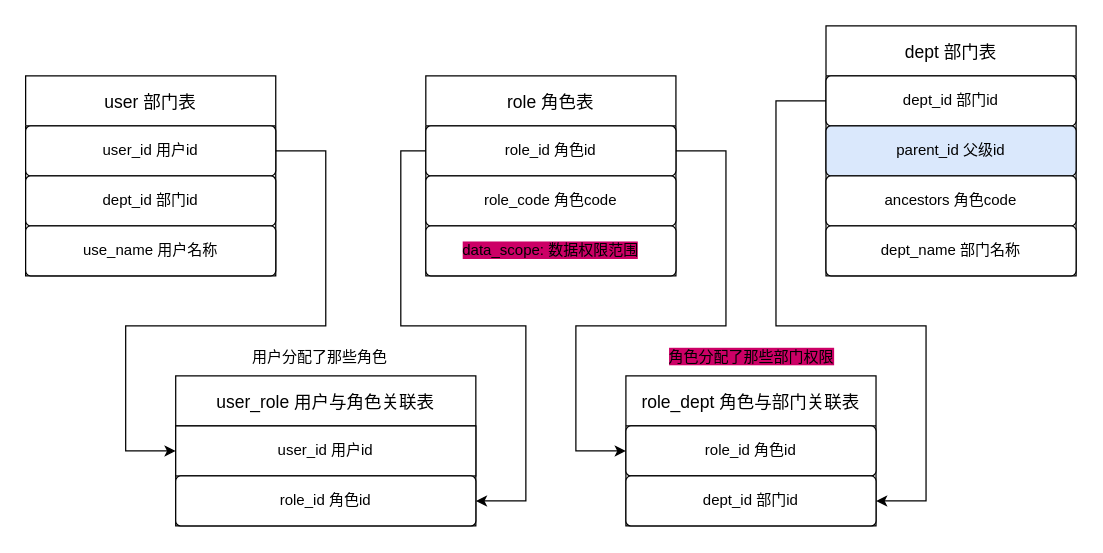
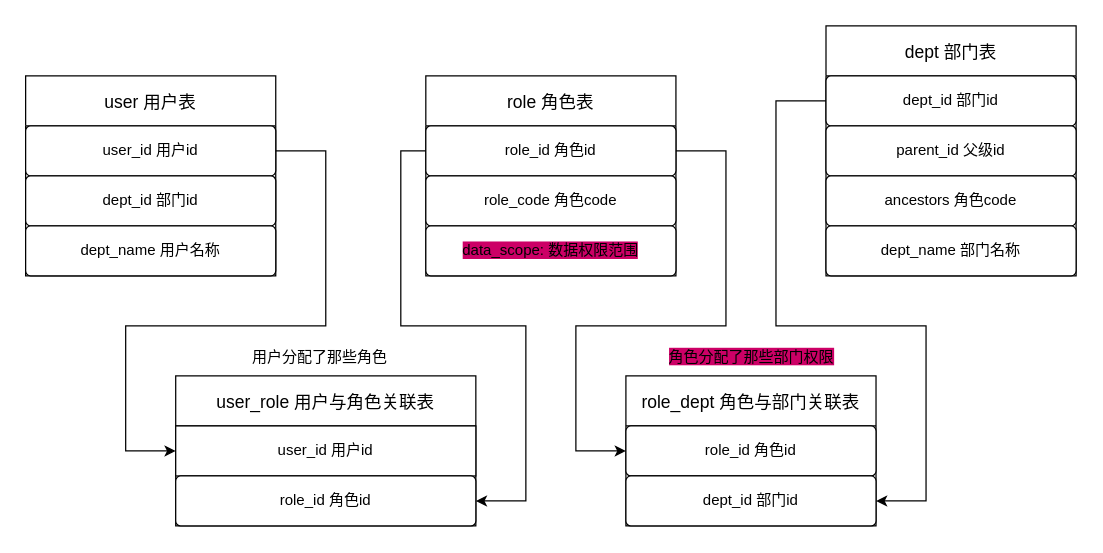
  <mxCell id="0" />
  <mxCell id="1" parent="0" />
- <mxCell id="2" value="user 部门表" style="swimlane;fontStyle=0;childLayout=stackLayout;horizontal=1;startSize=40;horizontalStack=0;resizeParent=1;resizeParentMax=0;resizeLast=0;collapsible=1;marginBottom=0;align=center;fontSize=14;" parent="1" vertex="1"><mxGeometry x="20" y="60" width="200" height="160" as="geometry" /></mxCell>
+ <mxCell id="2" value="user 用户表" style="swimlane;fontStyle=0;childLayout=stackLayout;horizontal=1;startSize=40;horizontalStack=0;resizeParent=1;resizeParentMax=0;resizeLast=0;collapsible=1;marginBottom=0;align=center;fontSize=14;" parent="1" vertex="1"><mxGeometry x="20" y="60" width="200" height="160" as="geometry" /></mxCell>
  <mxCell id="3" value="user_id 用户id" style="rounded=1;arcSize=10;whiteSpace=wrap;html=1;align=center;" parent="2" vertex="1"><mxGeometry y="40" width="200" height="40" as="geometry" /></mxCell>
  <mxCell id="4" value="dept_id 部门id" style="rounded=1;arcSize=10;whiteSpace=wrap;html=1;align=center;" parent="2" vertex="1"><mxGeometry y="80" width="200" height="40" as="geometry" /></mxCell>
- <mxCell id="5" value="use_name 用户名称" style="rounded=1;arcSize=10;whiteSpace=wrap;html=1;align=center;" parent="2" vertex="1"><mxGeometry y="120" width="200" height="40" as="geometry" /></mxCell>
+ <mxCell id="5" value="dept_name 用户名称" style="rounded=1;arcSize=10;whiteSpace=wrap;html=1;align=center;" parent="2" vertex="1"><mxGeometry y="120" width="200" height="40" as="geometry" /></mxCell>
  <mxCell id="6" value="role 角色表" style="swimlane;fontStyle=0;childLayout=stackLayout;horizontal=1;startSize=40;horizontalStack=0;resizeParent=1;resizeParentMax=0;resizeLast=0;collapsible=1;marginBottom=0;align=center;fontSize=14;" parent="1" vertex="1"><mxGeometry x="340" y="60" width="200" height="160" as="geometry" /></mxCell>
  <mxCell id="7" value="role_id 角色id" style="rounded=1;arcSize=10;whiteSpace=wrap;html=1;align=center;" parent="6" vertex="1"><mxGeometry y="40" width="200" height="40" as="geometry" /></mxCell>
  <mxCell id="8" value="role_code 角色code" style="rounded=1;arcSize=10;whiteSpace=wrap;html=1;align=center;" parent="6" vertex="1"><mxGeometry y="80" width="200" height="40" as="geometry" /></mxCell>
  <mxCell id="9" value="&lt;span style=&quot;background-color: rgb(204, 0, 102);&quot;&gt;data_scope: 数据权限范围&lt;/span&gt;" style="rounded=1;arcSize=10;whiteSpace=wrap;html=1;align=center;" parent="6" vertex="1"><mxGeometry y="120" width="200" height="40" as="geometry" /></mxCell>
  <mxCell id="10" value="dept 部门表" style="swimlane;fontStyle=0;childLayout=stackLayout;horizontal=1;startSize=40;horizontalStack=0;resizeParent=1;resizeParentMax=0;resizeLast=0;collapsible=1;marginBottom=0;align=center;fontSize=14;" parent="1" vertex="1"><mxGeometry x="660" y="20" width="200" height="200" as="geometry" /></mxCell>
  <mxCell id="11" value="dept_id 部门id" style="rounded=1;arcSize=10;whiteSpace=wrap;html=1;align=center;" parent="10" vertex="1"><mxGeometry y="40" width="200" height="40" as="geometry" /></mxCell>
- <mxCell id="12" value="parent_id 父级id" style="rounded=1;arcSize=10;whiteSpace=wrap;html=1;align=center;fillColor=#dae8fc;" parent="10" vertex="1"><mxGeometry y="80" width="200" height="40" as="geometry" /></mxCell>
+ <mxCell id="12" value="parent_id 父级id" style="rounded=1;arcSize=10;whiteSpace=wrap;html=1;align=center;" parent="10" vertex="1"><mxGeometry y="80" width="200" height="40" as="geometry" /></mxCell>
  <mxCell id="13" value="ancestors 角色code" style="rounded=1;arcSize=10;whiteSpace=wrap;html=1;align=center;" parent="10" vertex="1"><mxGeometry y="120" width="200" height="40" as="geometry" /></mxCell>
  <mxCell id="14" value="dept_name 部门名称" style="rounded=1;arcSize=10;whiteSpace=wrap;html=1;align=center;" parent="10" vertex="1"><mxGeometry y="160" width="200" height="40" as="geometry" /></mxCell>
  <mxCell id="15" value="user_role 用户与角色关联表" style="swimlane;fontStyle=0;childLayout=stackLayout;horizontal=1;startSize=40;horizontalStack=0;resizeParent=1;resizeParentMax=0;resizeLast=0;collapsible=1;marginBottom=0;align=center;fontSize=14;" parent="1" vertex="1"><mxGeometry x="140" y="300" width="240" height="120" as="geometry" /></mxCell>
  <mxCell id="16" value="user_id 用户id" style="rounded=1;arcSize=0;whiteSpace=wrap;html=1;align=center;" parent="15" vertex="1"><mxGeometry y="40" width="240" height="40" as="geometry" /></mxCell>
  <mxCell id="17" value="role_id 角色id" style="rounded=1;arcSize=10;whiteSpace=wrap;html=1;align=center;" parent="15" vertex="1"><mxGeometry y="80" width="240" height="40" as="geometry" /></mxCell>
  <mxCell id="18" value="role_dept 角色与部门关联表" style="swimlane;fontStyle=0;childLayout=stackLayout;horizontal=1;startSize=40;horizontalStack=0;resizeParent=1;resizeParentMax=0;resizeLast=0;collapsible=1;marginBottom=0;align=center;fontSize=14;" parent="1" vertex="1"><mxGeometry x="500" y="300" width="200" height="120" as="geometry" /></mxCell>
  <mxCell id="19" value="role_id 角色id" style="rounded=1;arcSize=10;whiteSpace=wrap;html=1;align=center;" parent="18" vertex="1"><mxGeometry y="40" width="200" height="40" as="geometry" /></mxCell>
  <mxCell id="20" value="dept_id 部门id" style="rounded=1;arcSize=10;whiteSpace=wrap;html=1;align=center;" parent="18" vertex="1"><mxGeometry y="80" width="200" height="40" as="geometry" /></mxCell>
  <mxCell id="21" style="edgeStyle=orthogonalEdgeStyle;rounded=0;orthogonalLoop=1;jettySize=auto;html=1;exitX=1;exitY=0.5;exitDx=0;exitDy=0;entryX=0;entryY=0.5;entryDx=0;entryDy=0;" parent="1" source="3" target="16" edge="1"><mxGeometry relative="1" as="geometry"><Array as="points"><mxPoint x="260" y="120" /><mxPoint x="260" y="260" /><mxPoint x="100" y="260" /><mxPoint x="100" y="360" /></Array></mxGeometry></mxCell>
  <mxCell id="22" style="edgeStyle=orthogonalEdgeStyle;rounded=0;orthogonalLoop=1;jettySize=auto;html=1;exitX=0;exitY=0.5;exitDx=0;exitDy=0;entryX=1;entryY=0.5;entryDx=0;entryDy=0;" parent="1" source="7" target="17" edge="1"><mxGeometry relative="1" as="geometry"><Array as="points"><mxPoint x="320" y="120" /><mxPoint x="320" y="260" /><mxPoint x="420" y="260" /><mxPoint x="420" y="400" /></Array></mxGeometry></mxCell>
  <mxCell id="23" value="用户分配了那些角色" style="text;html=1;align=center;verticalAlign=middle;resizable=0;points=[];autosize=1;strokeColor=none;fillColor=none;" parent="1" vertex="1"><mxGeometry x="190" y="270" width="130" height="30" as="geometry" /></mxCell>
  <mxCell id="24" value="&lt;span style=&quot;background-color: rgb(204, 0, 102);&quot;&gt;角色分配了那些部门权限&lt;/span&gt;" style="text;html=1;align=center;verticalAlign=middle;resizable=0;points=[];autosize=1;strokeColor=none;fillColor=none;" parent="1" vertex="1"><mxGeometry x="520" y="270" width="160" height="30" as="geometry" /></mxCell>
  <mxCell id="25" style="edgeStyle=orthogonalEdgeStyle;rounded=0;orthogonalLoop=1;jettySize=auto;html=1;exitX=1;exitY=0.5;exitDx=0;exitDy=0;entryX=0;entryY=0.5;entryDx=0;entryDy=0;" parent="1" source="7" target="19" edge="1"><mxGeometry relative="1" as="geometry"><Array as="points"><mxPoint x="580" y="120" /><mxPoint x="580" y="260" /><mxPoint x="460" y="260" /><mxPoint x="460" y="360" /></Array></mxGeometry></mxCell>
  <mxCell id="26" style="edgeStyle=orthogonalEdgeStyle;rounded=0;orthogonalLoop=1;jettySize=auto;html=1;exitX=0;exitY=0.5;exitDx=0;exitDy=0;entryX=1;entryY=0.5;entryDx=0;entryDy=0;" parent="1" source="11" target="20" edge="1"><mxGeometry relative="1" as="geometry"><Array as="points"><mxPoint x="620" y="80" /><mxPoint x="620" y="260" /><mxPoint x="740" y="260" /><mxPoint x="740" y="400" /></Array></mxGeometry></mxCell>
